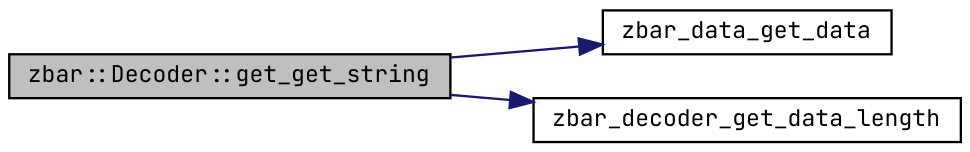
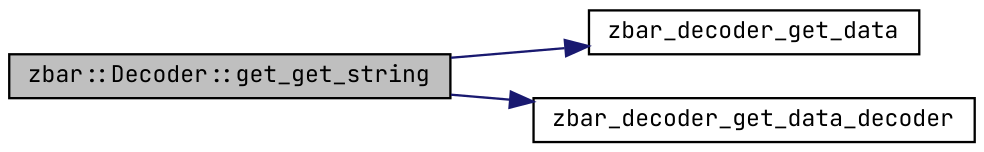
  digraph {
    fontname="JetBrains Mono"
    rankdir=LR
    node [color=black fillcolor=white fontname="JetBrains Mono" fontsize=10 shape=record style=filled]
    edge [color=midnightblue fontname="JetBrains Mono" fontsize=10 labelfontname=Helvetica labelfontsize=10 style=solid]
    n1 [fillcolor=grey75 fontcolor=black height=0.2 label="zbar::Decoder::get_get_string" width=0.4]
-   n2 [height=0.2 label=zbar_data_get_data width=0.4]
-   n3 [height=0.2 label=zbar_decoder_get_data_length width=0.4]
+   n2 [height=0.2 label=zbar_decoder_get_data width=0.4]
+   n3 [height=0.2 label=zbar_decoder_get_data_decoder width=0.4]
    n1 -> n2
    n1 -> n3
  }
